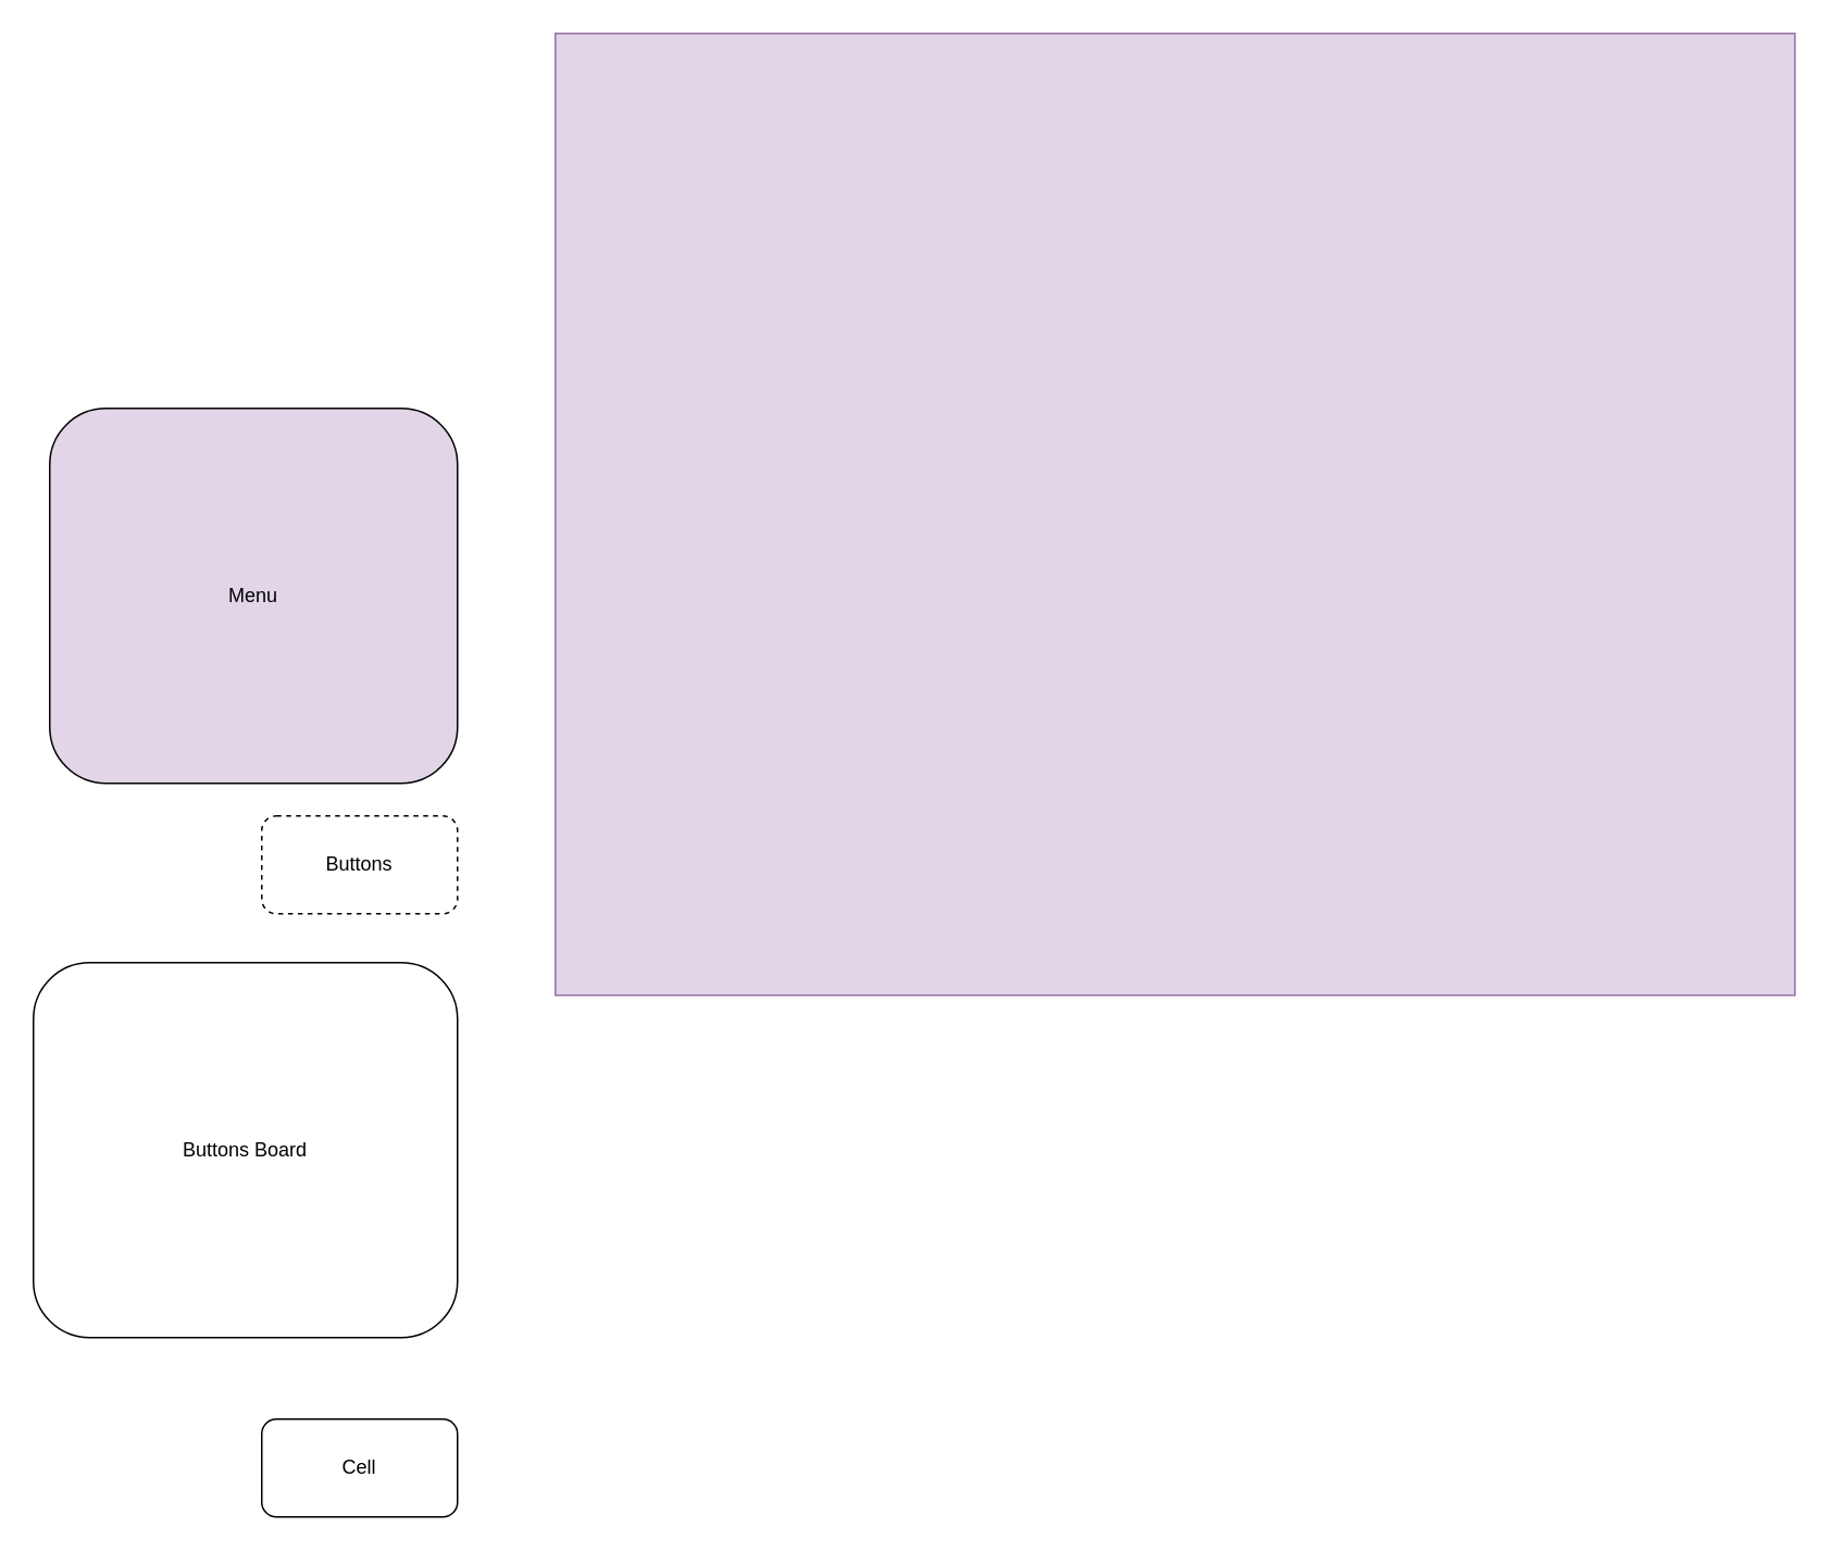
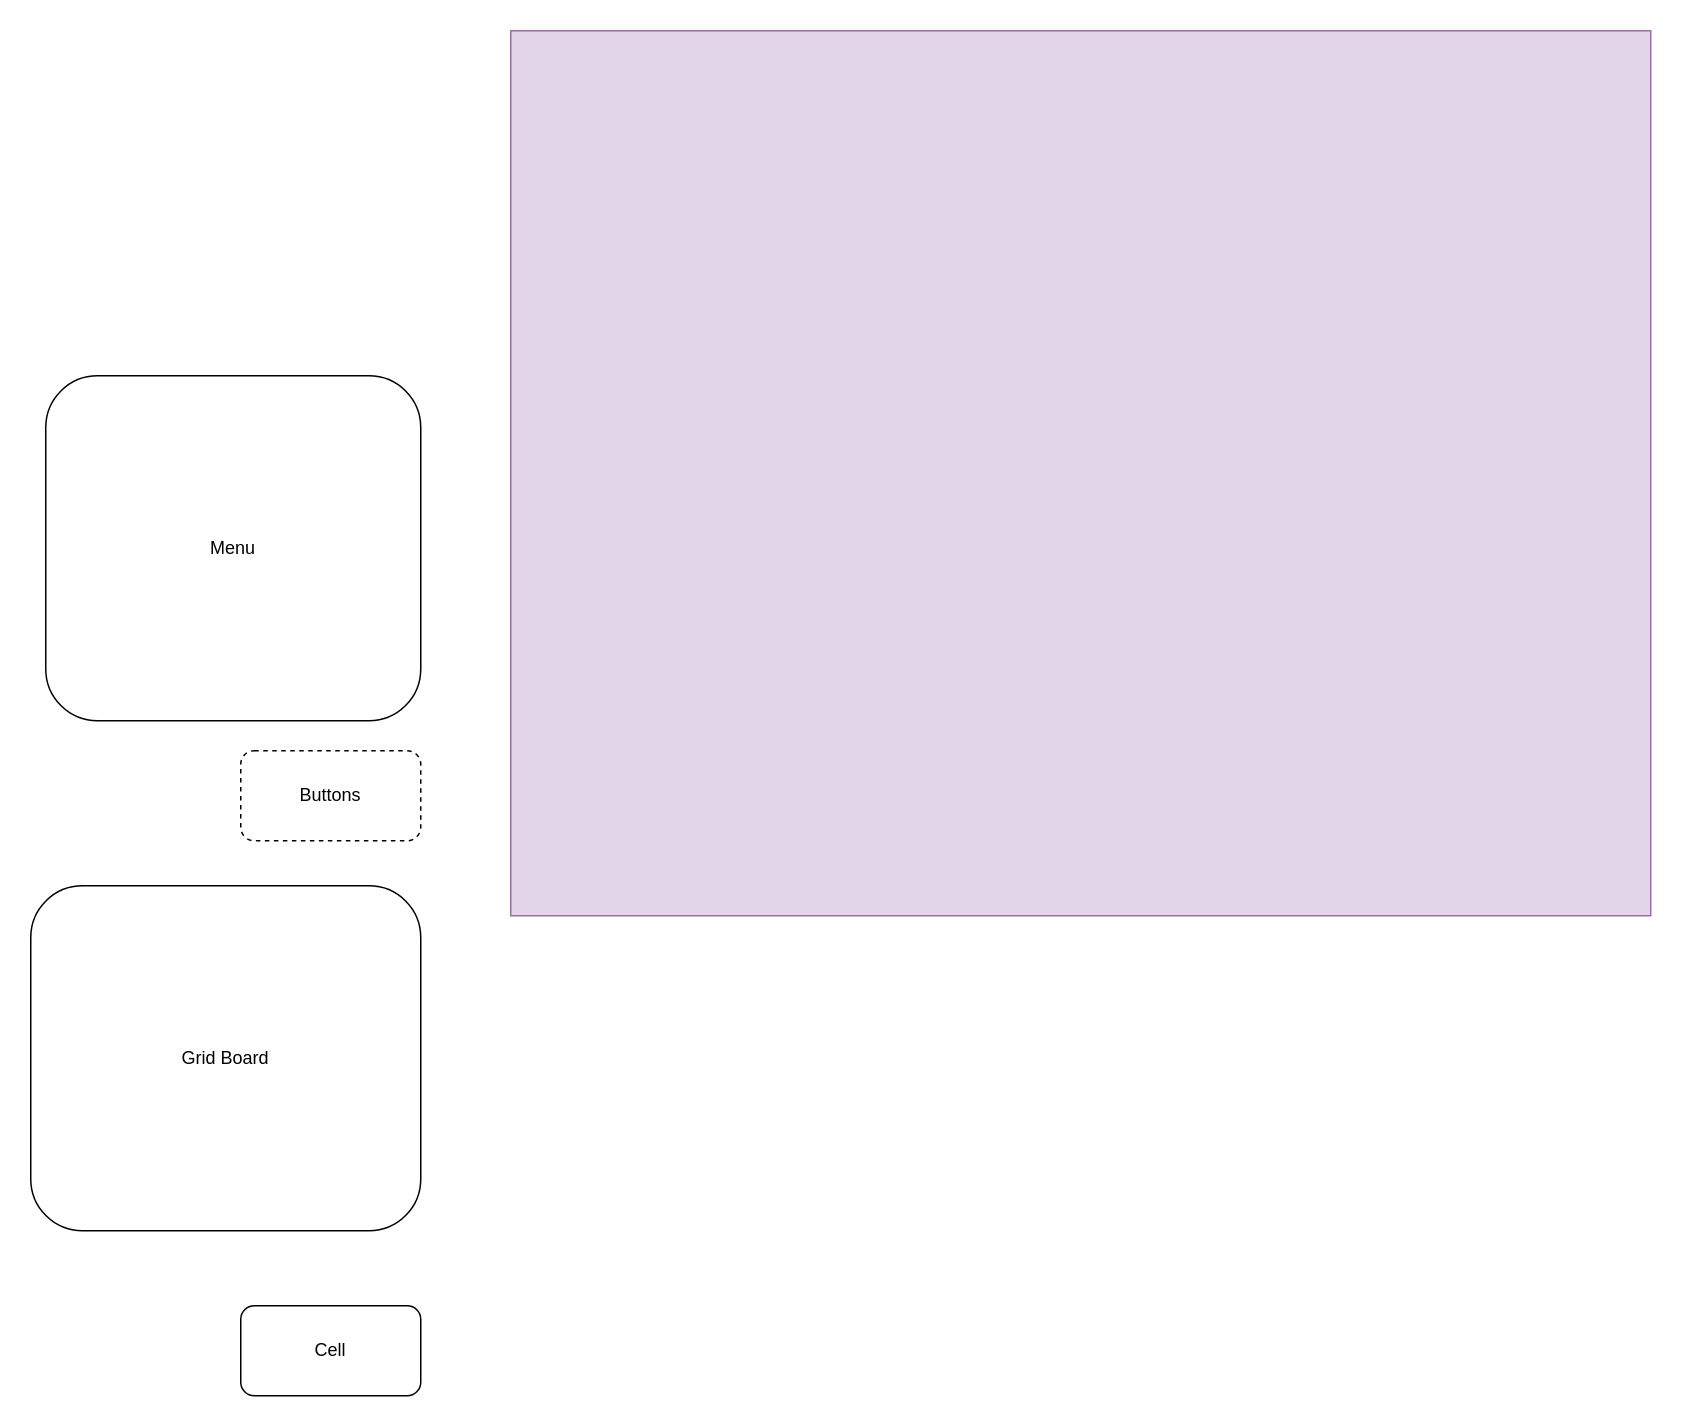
  <mxCell id="0" />
  <mxCell id="1" parent="0" />
  <mxCell id="2" value="" style="rounded=0;whiteSpace=wrap;html=1;fillColor=#e1d5e7;strokeColor=#9673a6;" vertex="1" parent="1"><mxGeometry x="340" y="20" width="760" height="590" as="geometry" /></mxCell>
- <mxCell id="3" value="Menu" style="rounded=1;whiteSpace=wrap;html=1;fillColor=#e1d5e7;" vertex="1" parent="1"><mxGeometry x="30" y="250" width="250" height="230" as="geometry" /></mxCell>
+ <mxCell id="3" value="Menu" style="rounded=1;whiteSpace=wrap;html=1;" vertex="1" parent="1"><mxGeometry x="30" y="250" width="250" height="230" as="geometry" /></mxCell>
  <mxCell id="4" value="Buttons" style="rounded=1;whiteSpace=wrap;html=1;dashed=1;" vertex="1" parent="1"><mxGeometry x="160" y="500" width="120" height="60" as="geometry" /></mxCell>
- <mxCell id="5" value="Buttons Board" style="rounded=1;whiteSpace=wrap;html=1;" vertex="1" parent="1"><mxGeometry x="20" y="590" width="260" height="230" as="geometry" /></mxCell>
+ <mxCell id="5" value="Grid Board" style="rounded=1;whiteSpace=wrap;html=1;" vertex="1" parent="1"><mxGeometry x="20" y="590" width="260" height="230" as="geometry" /></mxCell>
  <mxCell id="6" value="Cell" style="rounded=1;whiteSpace=wrap;html=1;" vertex="1" parent="1"><mxGeometry x="160" y="870" width="120" height="60" as="geometry" /></mxCell>
